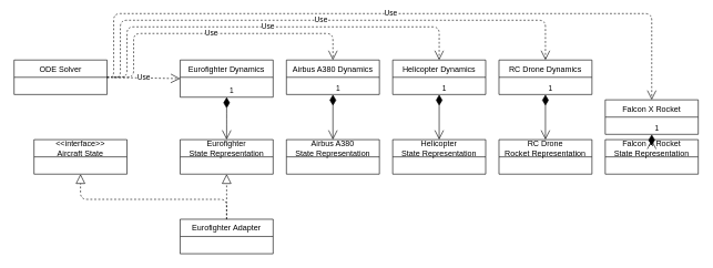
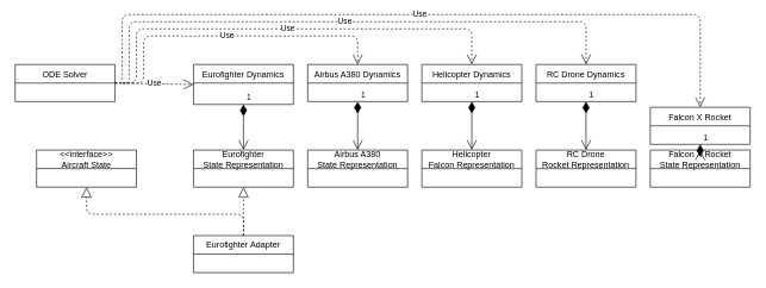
  <mxCell id="0" />
  <mxCell id="1" parent="0" />
  <mxCell id="2" value="Use" style="endArrow=open;endSize=12;dashed=1;html=1;exitX=1;exitY=0.5;exitDx=0;exitDy=0;entryX=0;entryY=0.5;entryDx=0;entryDy=0;" parent="1" source="13" target="4" edge="1"><mxGeometry width="160" relative="1" as="geometry"><mxPoint x="20" y="40" as="sourcePoint" /><mxPoint x="180" y="40" as="targetPoint" /></mxGeometry></mxCell>
  <mxCell id="3" value="Airbus A380 Dynamics" style="swimlane;fontStyle=0;childLayout=stackLayout;horizontal=1;startSize=26;fillColor=none;horizontalStack=0;resizeParent=1;resizeParentMax=0;resizeLast=0;collapsible=1;marginBottom=0;" parent="1" vertex="1"><mxGeometry x="430" y="90" width="140" height="52" as="geometry" /></mxCell>
  <mxCell id="4" value="Eurofighter Dynamics" style="swimlane;fontStyle=0;childLayout=stackLayout;horizontal=1;startSize=26;fillColor=none;horizontalStack=0;resizeParent=1;resizeParentMax=0;resizeLast=0;collapsible=1;marginBottom=0;" parent="1" vertex="1"><mxGeometry x="270" y="90" width="140" height="56" as="geometry" /></mxCell>
  <mxCell id="5" value="Use" style="endArrow=open;endSize=12;dashed=1;html=1;exitX=1;exitY=0.5;exitDx=0;exitDy=0;entryX=0.5;entryY=0;entryDx=0;entryDy=0;" parent="1" source="13" target="3" edge="1"><mxGeometry width="160" relative="1" as="geometry"><mxPoint x="180" y="126" as="sourcePoint" /><mxPoint x="280" y="126" as="targetPoint" /><Array as="points"><mxPoint x="200" y="116" /><mxPoint x="200" y="50" /><mxPoint x="500" y="50" /></Array></mxGeometry></mxCell>
  <mxCell id="6" value="Helicopter Dynamics" style="swimlane;fontStyle=0;childLayout=stackLayout;horizontal=1;startSize=26;fillColor=none;horizontalStack=0;resizeParent=1;resizeParentMax=0;resizeLast=0;collapsible=1;marginBottom=0;" vertex="1" parent="1"><mxGeometry x="590" y="90" width="140" height="52" as="geometry" /></mxCell>
  <mxCell id="7" value="RC Drone Dynamics" style="swimlane;fontStyle=0;childLayout=stackLayout;horizontal=1;startSize=26;fillColor=none;horizontalStack=0;resizeParent=1;resizeParentMax=0;resizeLast=0;collapsible=1;marginBottom=0;" vertex="1" parent="1"><mxGeometry x="750" y="90" width="140" height="52" as="geometry" /></mxCell>
  <mxCell id="8" value="Use" style="endArrow=open;endSize=12;dashed=1;html=1;exitX=1;exitY=0.5;exitDx=0;exitDy=0;entryX=0.5;entryY=0;entryDx=0;entryDy=0;" edge="1" parent="1" target="6"><mxGeometry width="160" relative="1" as="geometry"><mxPoint x="170" y="116" as="sourcePoint" /><mxPoint x="500" y="90" as="targetPoint" /><Array as="points"><mxPoint x="190" y="116" /><mxPoint x="190" y="40" /><mxPoint x="660" y="40" /></Array></mxGeometry></mxCell>
  <mxCell id="9" value="Use" style="endArrow=open;endSize=12;dashed=1;html=1;exitX=1;exitY=0.5;exitDx=0;exitDy=0;entryX=0.5;entryY=0;entryDx=0;entryDy=0;" edge="1" parent="1" target="7"><mxGeometry width="160" relative="1" as="geometry"><mxPoint x="170" y="116" as="sourcePoint" /><mxPoint x="660" y="90" as="targetPoint" /><Array as="points"><mxPoint x="180" y="116" /><mxPoint x="180" y="30" /><mxPoint x="820" y="30" /></Array></mxGeometry></mxCell>
  <mxCell id="10" value="Eurofighter &#10;State Representation" style="swimlane;fontStyle=0;childLayout=stackLayout;horizontal=1;startSize=26;fillColor=none;horizontalStack=0;resizeParent=1;resizeParentMax=0;resizeLast=0;collapsible=1;marginBottom=0;" parent="1" vertex="1"><mxGeometry x="270" y="210" width="140" height="52" as="geometry" /></mxCell>
  <mxCell id="11" value="Airbus A380&#10;State Representation" style="swimlane;fontStyle=0;childLayout=stackLayout;horizontal=1;startSize=26;fillColor=none;horizontalStack=0;resizeParent=1;resizeParentMax=0;resizeLast=0;collapsible=1;marginBottom=0;" vertex="1" parent="1"><mxGeometry x="430" y="210" width="140" height="52" as="geometry" /></mxCell>
  <mxCell id="12" value="Falcon X Rocket" style="swimlane;fontStyle=0;childLayout=stackLayout;horizontal=1;startSize=26;fillColor=none;horizontalStack=0;resizeParent=1;resizeParentMax=0;resizeLast=0;collapsible=1;marginBottom=0;" vertex="1" parent="1"><mxGeometry x="910" y="150" width="140" height="52" as="geometry" /></mxCell>
  <mxCell id="13" value="ODE Solver" style="swimlane;fontStyle=0;childLayout=stackLayout;horizontal=1;startSize=26;fillColor=none;horizontalStack=0;resizeParent=1;resizeParentMax=0;resizeLast=0;collapsible=1;marginBottom=0;" parent="1" vertex="1"><mxGeometry x="20" y="90" width="140" height="52" as="geometry" /></mxCell>
  <mxCell id="14" value="Use" style="endArrow=open;endSize=12;dashed=1;html=1;exitX=1;exitY=0.5;exitDx=0;exitDy=0;entryX=0.5;entryY=0;entryDx=0;entryDy=0;" edge="1" parent="1" target="12"><mxGeometry width="160" relative="1" as="geometry"><mxPoint x="160" y="116" as="sourcePoint" /><mxPoint x="810" y="90" as="targetPoint" /><Array as="points"><mxPoint x="170" y="116" /><mxPoint x="170" y="20" /><mxPoint x="980" y="20" /></Array></mxGeometry></mxCell>
- <mxCell id="15" value="Helicopter&#10;State Representation" style="swimlane;fontStyle=0;childLayout=stackLayout;horizontal=1;startSize=26;fillColor=none;horizontalStack=0;resizeParent=1;resizeParentMax=0;resizeLast=0;collapsible=1;marginBottom=0;" vertex="1" parent="1"><mxGeometry x="590" y="210" width="140" height="52" as="geometry" /></mxCell>
+ <mxCell id="15" value="Helicopter&#10;Falcon Representation" style="swimlane;fontStyle=0;childLayout=stackLayout;horizontal=1;startSize=26;fillColor=none;horizontalStack=0;resizeParent=1;resizeParentMax=0;resizeLast=0;collapsible=1;marginBottom=0;" vertex="1" parent="1"><mxGeometry x="590" y="210" width="140" height="52" as="geometry" /></mxCell>
  <mxCell id="16" value="RC Drone&#10;Rocket Representation" style="swimlane;fontStyle=0;childLayout=stackLayout;horizontal=1;startSize=26;fillColor=none;horizontalStack=0;resizeParent=1;resizeParentMax=0;resizeLast=0;collapsible=1;marginBottom=0;" vertex="1" parent="1"><mxGeometry x="750" y="210" width="140" height="52" as="geometry" /></mxCell>
  <mxCell id="17" value="Falcon X Rocket&#10;State Representation" style="swimlane;fontStyle=0;childLayout=stackLayout;horizontal=1;startSize=26;fillColor=none;horizontalStack=0;resizeParent=1;resizeParentMax=0;resizeLast=0;collapsible=1;marginBottom=0;" vertex="1" parent="1"><mxGeometry x="910" y="210" width="140" height="52" as="geometry" /></mxCell>
  <mxCell id="18" value="1" style="endArrow=open;html=1;endSize=12;startArrow=diamondThin;startSize=14;startFill=1;edgeStyle=orthogonalEdgeStyle;align=left;verticalAlign=bottom;exitX=0.5;exitY=1;exitDx=0;exitDy=0;" edge="1" parent="1" source="4"><mxGeometry x="-1" y="3" relative="1" as="geometry"><mxPoint x="310" y="430" as="sourcePoint" /><mxPoint x="340" y="210" as="targetPoint" /></mxGeometry></mxCell>
  <mxCell id="19" value="1" style="endArrow=open;html=1;endSize=12;startArrow=diamondThin;startSize=14;startFill=1;edgeStyle=orthogonalEdgeStyle;align=left;verticalAlign=bottom;exitX=0.5;exitY=1;exitDx=0;exitDy=0;entryX=0.5;entryY=0;entryDx=0;entryDy=0;" edge="1" parent="1" source="3" target="11"><mxGeometry x="-1" y="3" relative="1" as="geometry"><mxPoint x="350" y="156" as="sourcePoint" /><mxPoint x="350" y="220" as="targetPoint" /></mxGeometry></mxCell>
  <mxCell id="20" value="1" style="endArrow=open;html=1;endSize=12;startArrow=diamondThin;startSize=14;startFill=1;edgeStyle=orthogonalEdgeStyle;align=left;verticalAlign=bottom;exitX=0.5;exitY=1;exitDx=0;exitDy=0;entryX=0.5;entryY=0;entryDx=0;entryDy=0;" edge="1" parent="1" source="6" target="15"><mxGeometry x="-1" y="3" relative="1" as="geometry"><mxPoint x="510" y="152" as="sourcePoint" /><mxPoint x="510" y="220" as="targetPoint" /></mxGeometry></mxCell>
  <mxCell id="21" value="1" style="endArrow=open;html=1;endSize=12;startArrow=diamondThin;startSize=14;startFill=1;edgeStyle=orthogonalEdgeStyle;align=left;verticalAlign=bottom;exitX=0.5;exitY=1;exitDx=0;exitDy=0;entryX=0.5;entryY=0;entryDx=0;entryDy=0;" edge="1" parent="1" source="7" target="16"><mxGeometry x="-1" y="3" relative="1" as="geometry"><mxPoint x="670" y="152" as="sourcePoint" /><mxPoint x="670" y="220" as="targetPoint" /></mxGeometry></mxCell>
  <mxCell id="22" value="1" style="endArrow=open;html=1;endSize=12;startArrow=diamondThin;startSize=14;startFill=1;edgeStyle=orthogonalEdgeStyle;align=left;verticalAlign=bottom;exitX=0.5;exitY=1;exitDx=0;exitDy=0;entryX=0.5;entryY=0;entryDx=0;entryDy=0;" edge="1" parent="1" source="12" target="17"><mxGeometry x="-1" y="3" relative="1" as="geometry"><mxPoint x="830" y="152" as="sourcePoint" /><mxPoint x="830" y="220" as="targetPoint" /></mxGeometry></mxCell>
  <mxCell id="23" value="&lt;&lt;interface&gt;&gt;&#10;Aircraft State" style="swimlane;fontStyle=0;childLayout=stackLayout;horizontal=1;startSize=26;fillColor=none;horizontalStack=0;resizeParent=1;resizeParentMax=0;resizeLast=0;collapsible=1;marginBottom=0;" parent="1" vertex="1"><mxGeometry x="50" y="210" width="140" height="52" as="geometry" /></mxCell>
  <mxCell id="24" value="" style="endArrow=block;dashed=1;endFill=0;endSize=12;html=1;entryX=0.5;entryY=1;entryDx=0;entryDy=0;exitX=0.5;exitY=0;exitDx=0;exitDy=0;" edge="1" parent="1" source="26" target="23"><mxGeometry width="160" relative="1" as="geometry"><mxPoint x="70" y="320" as="sourcePoint" /><mxPoint x="230" y="320" as="targetPoint" /><Array as="points"><mxPoint x="340" y="300" /><mxPoint x="120" y="300" /></Array></mxGeometry></mxCell>
  <mxCell id="25" value="" style="endArrow=block;dashed=1;endFill=0;endSize=12;html=1;entryX=0.5;entryY=1;entryDx=0;entryDy=0;exitX=0.5;exitY=0;exitDx=0;exitDy=0;" edge="1" parent="1" source="26" target="10"><mxGeometry width="160" relative="1" as="geometry"><mxPoint x="210" y="280" as="sourcePoint" /><mxPoint x="370" y="280" as="targetPoint" /></mxGeometry></mxCell>
  <mxCell id="26" value="Eurofighter Adapter" style="swimlane;fontStyle=0;childLayout=stackLayout;horizontal=1;startSize=26;fillColor=none;horizontalStack=0;resizeParent=1;resizeParentMax=0;resizeLast=0;collapsible=1;marginBottom=0;" vertex="1" parent="1"><mxGeometry x="270" y="330" width="140" height="52" as="geometry" /></mxCell>
